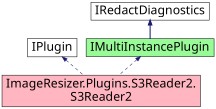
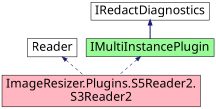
  digraph {
    fontname="Noto Sans"
    node [color=black fillcolor=white fontname="Noto Sans" fontsize=24 shape=record style=filled]
    edge [color=midnightblue dir=back fontname="Noto Sans" fontsize=24 labelfontname=Helvetica labelfontsize=24 style=dashed]
-   n1 [fillcolor=lightpink fontcolor=black height=0.2 label="ImageResizer.Plugins.S3Reader2.\lS3Reader2" width=0.4]
-   n2 [height=0.2 label=IPlugin width=0.4]
+   n1 [fillcolor=lightpink fontcolor=black height=0.2 label="ImageResizer.Plugins.S5Reader2.\lS3Reader2" width=0.4]
+   n2 [height=0.2 label=Reader width=0.4]
    n3 [fillcolor=palegreen height=0.2 label=IMultiInstancePlugin width=0.4]
    n4 [height=0.2 label=IRedactDiagnostics width=0.4]
    n2 -> n1
    n3 -> n1
    n4 -> n3 [style=bold]
  }
